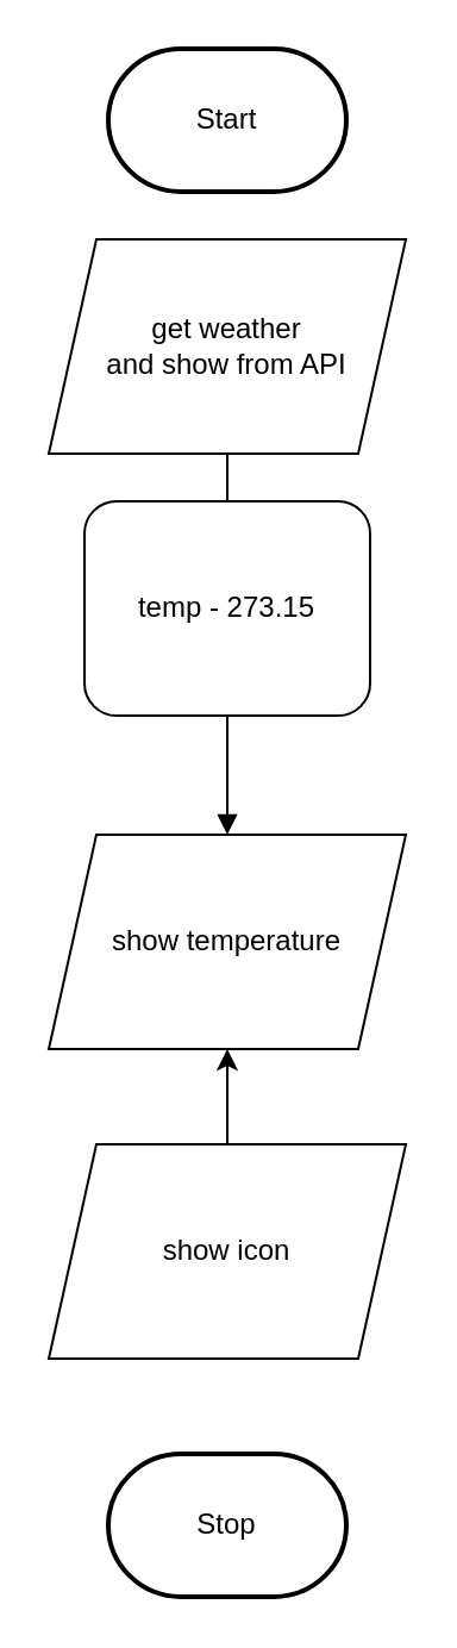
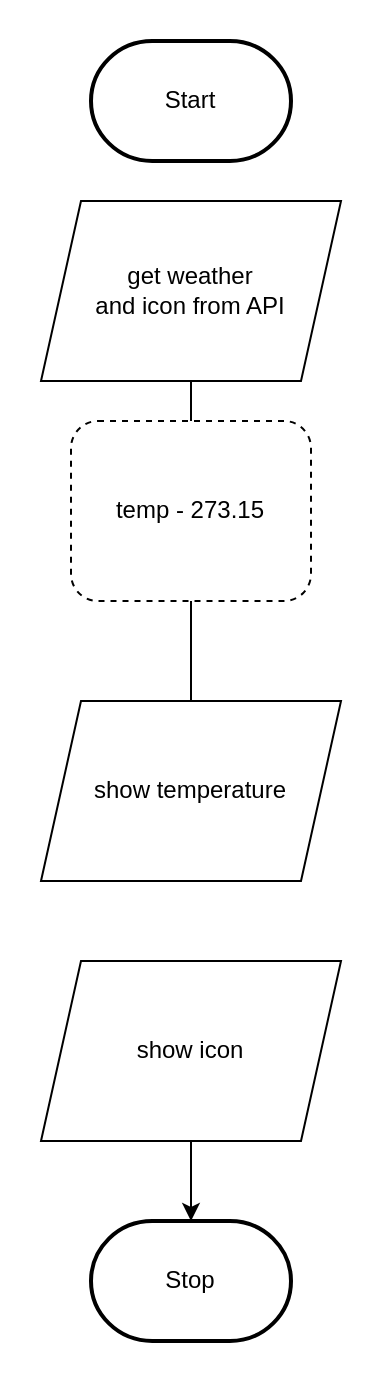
  <mxCell id="0" />
  <mxCell id="1" parent="0" />
- <mxCell id="2" style="edgeStyle=orthogonalEdgeStyle;html=1;rounded=0;startArrow=none;" parent="1" source="10" target="9" edge="1"><mxGeometry relative="1" as="geometry" /></mxCell>
+ <mxCell id="2" style="edgeStyle=orthogonalEdgeStyle;html=1;rounded=0;startArrow=none;" parent="1" source="10" target="4" edge="1"><mxGeometry relative="1" as="geometry" /></mxCell>
  <mxCell id="3" value="Start" style="strokeWidth=2;html=1;shape=mxgraph.flowchart.terminator;whiteSpace=wrap;" parent="1" vertex="1"><mxGeometry x="45" y="20" width="100" height="60" as="geometry" /></mxCell>
  <mxCell id="4" value="Stop" style="strokeWidth=2;html=1;shape=mxgraph.flowchart.terminator;whiteSpace=wrap;" parent="1" vertex="1"><mxGeometry x="45" y="610" width="100" height="60" as="geometry" /></mxCell>
- <mxCell id="5" value="get weather &lt;br&gt;and show from API" style="shape=parallelogram;perimeter=parallelogramPerimeter;whiteSpace=wrap;html=1;fixedSize=1;" vertex="1" parent="1"><mxGeometry x="20" y="100" width="150" height="90" as="geometry" /></mxCell>
+ <mxCell id="5" value="get weather &lt;br&gt;and icon from API" style="shape=parallelogram;perimeter=parallelogramPerimeter;whiteSpace=wrap;html=1;fixedSize=1;" vertex="1" parent="1"><mxGeometry x="20" y="100" width="150" height="90" as="geometry" /></mxCell>
  <mxCell id="6" value="" style="edgeStyle=orthogonalEdgeStyle;html=1;rounded=0;startArrow=none;endArrow=none;" edge="1" parent="1" source="5" target="7"><mxGeometry relative="1" as="geometry"><mxPoint x="95" y="190" as="sourcePoint" /><mxPoint x="95" y="610" as="targetPoint" /></mxGeometry></mxCell>
- <mxCell id="7" value="temp - 273.15" style="rounded=1;whiteSpace=wrap;html=1;" vertex="1" parent="1"><mxGeometry x="35" y="210" width="120" height="90" as="geometry" /></mxCell>
- <mxCell id="8" value="" style="edgeStyle=orthogonalEdgeStyle;html=1;rounded=0;startArrow=none;endArrow=block;" edge="1" parent="1" source="7" target="9"><mxGeometry relative="1" as="geometry"><mxPoint x="95" y="300" as="sourcePoint" /><mxPoint x="95" y="610" as="targetPoint" /></mxGeometry></mxCell>
+ <mxCell id="7" value="temp - 273.15" style="rounded=1;whiteSpace=wrap;html=1;dashed=1;" vertex="1" parent="1"><mxGeometry x="35" y="210" width="120" height="90" as="geometry" /></mxCell>
+ <mxCell id="8" value="" style="edgeStyle=orthogonalEdgeStyle;html=1;rounded=0;startArrow=none;endArrow=none;" edge="1" parent="1" source="7" target="9"><mxGeometry relative="1" as="geometry"><mxPoint x="95" y="300" as="sourcePoint" /><mxPoint x="95" y="610" as="targetPoint" /></mxGeometry></mxCell>
  <mxCell id="9" value="show temperature" style="shape=parallelogram;perimeter=parallelogramPerimeter;whiteSpace=wrap;html=1;fixedSize=1;" vertex="1" parent="1"><mxGeometry x="20" y="350" width="150" height="90" as="geometry" /></mxCell>
  <mxCell id="10" value="show icon" style="shape=parallelogram;perimeter=parallelogramPerimeter;whiteSpace=wrap;html=1;fixedSize=1;" vertex="1" parent="1"><mxGeometry x="20" y="480" width="150" height="90" as="geometry" /></mxCell>
